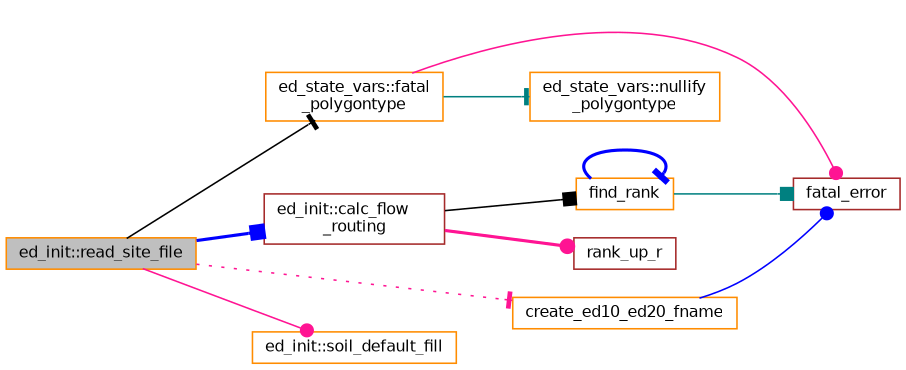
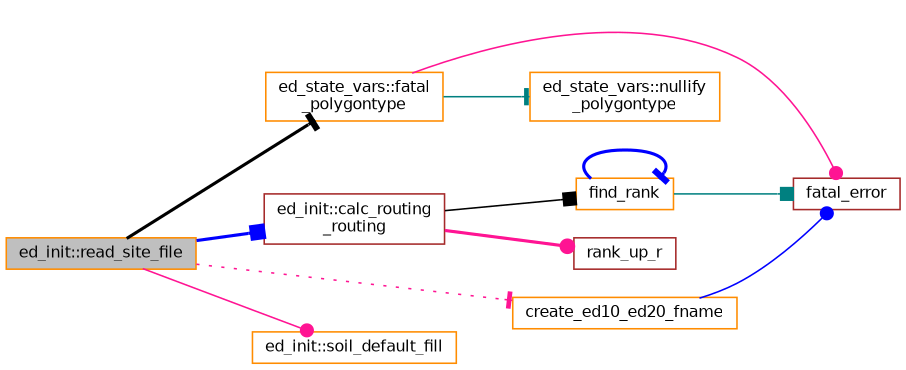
  digraph {
    rankdir=LR
    node [color=darkorange fillcolor=white fontname=Helvetica fontsize=10 shape=record style=filled]
    edge [arrowhead=tee color=deeppink fontname=Helvetica fontsize=10 labelfontname=Helvetica labelfontsize=10 style=solid]
    n1 [fillcolor=grey75 fontcolor=black height=0.2 label="ed_init::read_site_file" width=0.4]
    n2 [height=0.2 label="ed_state_vars::fatal\l_polygontype" width=0.4]
-   n3 [color=brown height=0.2 label="ed_init::calc_flow\l_routing" width=0.4]
+   n3 [color=brown height=0.2 label="ed_init::calc_routing\l_routing" width=0.4]
    n4 [height=0.2 label=create_ed10_ed20_fname width=0.4]
    n5 [height=0.2 label="ed_init::soil_default_fill" width=0.4]
    n6 [color=brown height=0.2 label=fatal_error width=0.4]
    n7 [height=0.2 label="ed_state_vars::nullify\l_polygontype" width=0.4]
    n8 [height=0.2 label=find_rank width=0.4]
    n9 [color=brown height=0.2 label=rank_up_r width=0.4]
-   n1 -> n2 [color=black]
+   n1 -> n2 [color=black style=bold]
    n1 -> n3 [arrowhead=box color=blue style=bold]
    n1 -> n4 [style=dotted]
    n1 -> n5 [arrowhead=dot]
    n2 -> n6 [arrowhead=dot]
    n2 -> n7 [color=teal]
    n3 -> n8 [arrowhead=box color=black]
    n3 -> n9 [arrowhead=dot style=bold]
    n4 -> n6 [arrowhead=dot color=blue]
    n8 -> n6 [arrowhead=box color=teal]
    n8 -> n8 [color=blue style=bold]
  }
